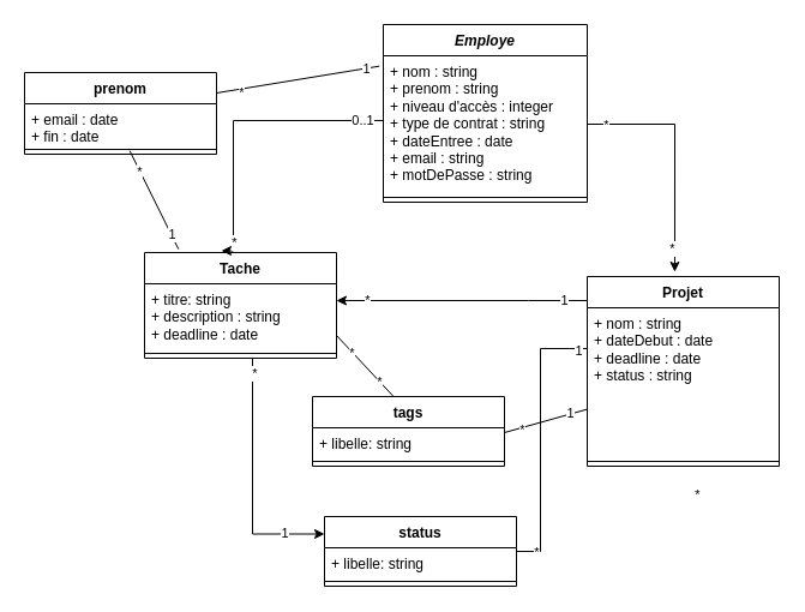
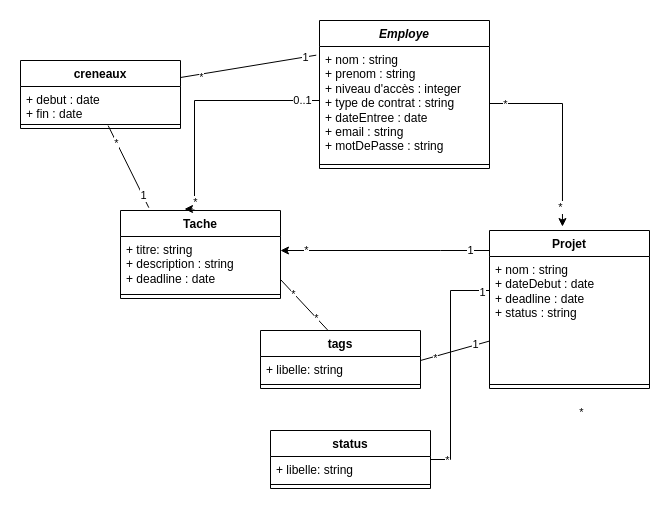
  <mxCell id="0" />
  <mxCell id="1" parent="0" />
  <mxCell id="2" value="&lt;i&gt;Employe&lt;/i&gt;" style="swimlane;fontStyle=1;align=center;verticalAlign=top;childLayout=stackLayout;horizontal=1;startSize=26;horizontalStack=0;resizeParent=1;resizeParentMax=0;resizeLast=0;collapsible=1;marginBottom=0;whiteSpace=wrap;html=1;" parent="1" vertex="1"><mxGeometry x="319" y="20" width="170" height="148" as="geometry"><mxRectangle x="360" y="350" width="120" height="30" as="alternateBounds" /></mxGeometry></mxCell>
  <mxCell id="3" value="+ nom : string&lt;div&gt;+ prenom :&amp;nbsp;&lt;span style=&quot;background-color: initial;&quot;&gt;string&lt;/span&gt;&lt;br&gt;&lt;/div&gt;&lt;div&gt;&lt;span style=&quot;background-color: initial;&quot;&gt;+ niveau d'accès : integer&lt;/span&gt;&lt;br&gt;&lt;/div&gt;&lt;div&gt;+ type de contrat :&amp;nbsp;&lt;span style=&quot;background-color: initial;&quot;&gt;string&lt;/span&gt;&lt;br&gt;&lt;/div&gt;&lt;div&gt;+ dateEntree : date&lt;br&gt;&lt;/div&gt;&lt;div&gt;+ email : string&lt;div&gt;+ motDePasse :&amp;nbsp;&lt;span style=&quot;background-color: initial;&quot;&gt;string&lt;/span&gt;&lt;/div&gt;&lt;/div&gt;" style="text;strokeColor=none;fillColor=none;align=left;verticalAlign=top;spacingLeft=4;spacingRight=4;overflow=hidden;rotatable=0;points=[[0,0.5],[1,0.5]];portConstraint=eastwest;whiteSpace=wrap;html=1;" parent="2" vertex="1"><mxGeometry y="26" width="170" height="114" as="geometry" /></mxCell>
  <mxCell id="4" value="" style="line;strokeWidth=1;fillColor=none;align=left;verticalAlign=middle;spacingTop=-1;spacingLeft=3;spacingRight=3;rotatable=0;labelPosition=right;points=[];portConstraint=eastwest;strokeColor=inherit;" parent="2" vertex="1"><mxGeometry y="140" width="170" height="8" as="geometry" /></mxCell>
  <mxCell id="5" style="edgeStyle=orthogonalEdgeStyle;rounded=0;orthogonalLoop=1;jettySize=auto;html=1;endArrow=none;" edge="1" parent="1" source="8" target="23"><mxGeometry relative="1" as="geometry"><Array as="points"><mxPoint x="450" y="290" /><mxPoint x="450" y="459" /></Array></mxGeometry></mxCell>
  <mxCell id="6" value="*" style="edgeLabel;html=1;align=center;verticalAlign=middle;resizable=0;points=[];" vertex="1" connectable="0" parent="5"><mxGeometry x="0.863" relative="1" as="geometry"><mxPoint as="offset" /></mxGeometry></mxCell>
  <mxCell id="7" value="1" style="edgeLabel;html=1;align=center;verticalAlign=middle;resizable=0;points=[];" vertex="1" connectable="0" parent="5"><mxGeometry x="-0.928" y="1" relative="1" as="geometry"><mxPoint as="offset" /></mxGeometry></mxCell>
  <mxCell id="8" value="Projet" style="swimlane;fontStyle=1;align=center;verticalAlign=top;childLayout=stackLayout;horizontal=1;startSize=26;horizontalStack=0;resizeParent=1;resizeParentMax=0;resizeLast=0;collapsible=1;marginBottom=0;whiteSpace=wrap;html=1;" parent="1" vertex="1"><mxGeometry x="489" y="230" width="160" height="158" as="geometry"><mxRectangle x="360" y="350" width="120" height="30" as="alternateBounds" /></mxGeometry></mxCell>
  <mxCell id="9" value="+ nom : string&lt;div&gt;+ dateDebut : date&lt;/div&gt;&lt;div&gt;+ deadline : date&lt;/div&gt;&lt;div&gt;&lt;span style=&quot;background-color: initial;&quot;&gt;+ status : string&lt;/span&gt;&lt;br&gt;&lt;/div&gt;" style="text;strokeColor=none;fillColor=none;align=left;verticalAlign=top;spacingLeft=4;spacingRight=4;overflow=hidden;rotatable=0;points=[[0,0.5],[1,0.5]];portConstraint=eastwest;whiteSpace=wrap;html=1;" parent="8" vertex="1"><mxGeometry y="26" width="160" height="124" as="geometry" /></mxCell>
  <mxCell id="10" value="" style="line;strokeWidth=1;fillColor=none;align=left;verticalAlign=middle;spacingTop=-1;spacingLeft=3;spacingRight=3;rotatable=0;labelPosition=right;points=[];portConstraint=eastwest;strokeColor=inherit;" parent="8" vertex="1"><mxGeometry y="150" width="160" height="8" as="geometry" /></mxCell>
- <mxCell id="11" style="edgeStyle=orthogonalEdgeStyle;rounded=0;orthogonalLoop=1;jettySize=auto;html=1;entryX=0;entryY=0.25;entryDx=0;entryDy=0;" edge="1" parent="1" source="14" target="23"><mxGeometry relative="1" as="geometry"><mxPoint x="220" y="410" as="targetPoint" /><Array as="points"><mxPoint x="210" y="445" /></Array></mxGeometry></mxCell>
- <mxCell id="12" value="*" style="edgeLabel;html=1;align=center;verticalAlign=middle;resizable=0;points=[];" vertex="1" connectable="0" parent="11"><mxGeometry x="-0.879" y="1" relative="1" as="geometry"><mxPoint as="offset" /></mxGeometry></mxCell>
- <mxCell id="13" value="1" style="edgeLabel;html=1;align=center;verticalAlign=middle;resizable=0;points=[];" vertex="1" connectable="0" parent="11"><mxGeometry x="0.4" y="-1" relative="1" as="geometry"><mxPoint x="27" as="offset" /></mxGeometry></mxCell>
  <mxCell id="14" value="Tache" style="swimlane;fontStyle=1;align=center;verticalAlign=top;childLayout=stackLayout;horizontal=1;startSize=26;horizontalStack=0;resizeParent=1;resizeParentMax=0;resizeLast=0;collapsible=1;marginBottom=0;whiteSpace=wrap;html=1;" parent="1" vertex="1"><mxGeometry x="120" y="210" width="160" height="88" as="geometry"><mxRectangle x="320" y="190" width="90" height="30" as="alternateBounds" /></mxGeometry></mxCell>
  <mxCell id="15" value="+ titre: string&lt;div&gt;+ description :&amp;nbsp;&lt;span style=&quot;background-color: initial;&quot;&gt;string&lt;/span&gt;&lt;/div&gt;&lt;div&gt;+ deadline : date&lt;/div&gt;" style="text;strokeColor=none;fillColor=none;align=left;verticalAlign=top;spacingLeft=4;spacingRight=4;overflow=hidden;rotatable=0;points=[[0,0.5],[1,0.5]];portConstraint=eastwest;whiteSpace=wrap;html=1;" parent="14" vertex="1"><mxGeometry y="26" width="160" height="54" as="geometry" /></mxCell>
  <mxCell id="16" value="" style="line;strokeWidth=1;fillColor=none;align=left;verticalAlign=middle;spacingTop=-1;spacingLeft=3;spacingRight=3;rotatable=0;labelPosition=right;points=[];portConstraint=eastwest;strokeColor=inherit;" parent="14" vertex="1"><mxGeometry y="80" width="160" height="8" as="geometry" /></mxCell>
  <mxCell id="17" style="edgeStyle=orthogonalEdgeStyle;rounded=0;orthogonalLoop=1;jettySize=auto;html=1;entryX=0.456;entryY=-0.025;entryDx=0;entryDy=0;entryPerimeter=0;" edge="1" parent="1" source="3" target="8"><mxGeometry relative="1" as="geometry" /></mxCell>
  <mxCell id="18" value="*" style="edgeLabel;html=1;align=center;verticalAlign=middle;resizable=0;points=[];" vertex="1" connectable="0" parent="17"><mxGeometry x="-0.85" relative="1" as="geometry"><mxPoint as="offset" /></mxGeometry></mxCell>
  <mxCell id="19" value="*" style="edgeLabel;html=1;align=center;verticalAlign=middle;resizable=0;points=[];" vertex="1" connectable="0" parent="17"><mxGeometry x="0.806" y="-2" relative="1" as="geometry"><mxPoint as="offset" /></mxGeometry></mxCell>
  <mxCell id="20" style="edgeStyle=orthogonalEdgeStyle;rounded=0;orthogonalLoop=1;jettySize=auto;html=1;entryX=0.4;entryY=-0.017;entryDx=0;entryDy=0;entryPerimeter=0;" edge="1" parent="1" source="3" target="14"><mxGeometry relative="1" as="geometry"><Array as="points"><mxPoint x="194" y="100" /></Array></mxGeometry></mxCell>
  <mxCell id="21" value="0..1" style="edgeLabel;html=1;align=center;verticalAlign=middle;resizable=0;points=[];" vertex="1" connectable="0" parent="20"><mxGeometry x="-0.85" y="-1" relative="1" as="geometry"><mxPoint as="offset" /></mxGeometry></mxCell>
  <mxCell id="22" value="*" style="edgeLabel;html=1;align=center;verticalAlign=middle;resizable=0;points=[];" vertex="1" connectable="0" parent="20"><mxGeometry x="0.855" relative="1" as="geometry"><mxPoint as="offset" /></mxGeometry></mxCell>
  <mxCell id="23" value="status" style="swimlane;fontStyle=1;align=center;verticalAlign=top;childLayout=stackLayout;horizontal=1;startSize=26;horizontalStack=0;resizeParent=1;resizeParentMax=0;resizeLast=0;collapsible=1;marginBottom=0;whiteSpace=wrap;html=1;" vertex="1" parent="1"><mxGeometry x="270" y="430" width="160" height="58" as="geometry"><mxRectangle x="320" y="190" width="90" height="30" as="alternateBounds" /></mxGeometry></mxCell>
  <mxCell id="24" value="+ libelle: string" style="text;strokeColor=none;fillColor=none;align=left;verticalAlign=top;spacingLeft=4;spacingRight=4;overflow=hidden;rotatable=0;points=[[0,0.5],[1,0.5]];portConstraint=eastwest;whiteSpace=wrap;html=1;" vertex="1" parent="23"><mxGeometry y="26" width="160" height="24" as="geometry" /></mxCell>
  <mxCell id="25" value="" style="line;strokeWidth=1;fillColor=none;align=left;verticalAlign=middle;spacingTop=-1;spacingLeft=3;spacingRight=3;rotatable=0;labelPosition=right;points=[];portConstraint=eastwest;strokeColor=inherit;" vertex="1" parent="23"><mxGeometry y="50" width="160" height="8" as="geometry" /></mxCell>
  <mxCell id="26" style="edgeStyle=orthogonalEdgeStyle;rounded=0;orthogonalLoop=1;jettySize=auto;html=1;" edge="1" parent="1"><mxGeometry relative="1" as="geometry"><mxPoint x="488.97" y="250" as="sourcePoint" /><mxPoint x="279.97" y="250" as="targetPoint" /><Array as="points"><mxPoint x="440" y="250" /><mxPoint x="440" y="250" /></Array></mxGeometry></mxCell>
  <mxCell id="27" value="1" style="edgeLabel;html=1;align=center;verticalAlign=middle;resizable=0;points=[];" vertex="1" connectable="0" parent="26"><mxGeometry x="-0.816" y="-1" relative="1" as="geometry"><mxPoint as="offset" /></mxGeometry></mxCell>
  <mxCell id="28" value="*" style="edgeLabel;html=1;align=center;verticalAlign=middle;resizable=0;points=[];" vertex="1" connectable="0" parent="26"><mxGeometry x="0.754" y="-1" relative="1" as="geometry"><mxPoint as="offset" /></mxGeometry></mxCell>
  <mxCell id="29" value="*" style="edgeLabel;html=1;align=center;verticalAlign=middle;resizable=0;points=[];" vertex="1" connectable="0" parent="1"><mxGeometry x="580" y="411" as="geometry" /></mxCell>
  <mxCell id="30" value="tags" style="swimlane;fontStyle=1;align=center;verticalAlign=top;childLayout=stackLayout;horizontal=1;startSize=26;horizontalStack=0;resizeParent=1;resizeParentMax=0;resizeLast=0;collapsible=1;marginBottom=0;whiteSpace=wrap;html=1;" vertex="1" parent="1"><mxGeometry x="260" y="330" width="160" height="58" as="geometry"><mxRectangle x="320" y="190" width="90" height="30" as="alternateBounds" /></mxGeometry></mxCell>
  <mxCell id="31" value="+ libelle: string" style="text;strokeColor=none;fillColor=none;align=left;verticalAlign=top;spacingLeft=4;spacingRight=4;overflow=hidden;rotatable=0;points=[[0,0.5],[1,0.5]];portConstraint=eastwest;whiteSpace=wrap;html=1;" vertex="1" parent="30"><mxGeometry y="26" width="160" height="24" as="geometry" /></mxCell>
  <mxCell id="32" value="" style="line;strokeWidth=1;fillColor=none;align=left;verticalAlign=middle;spacingTop=-1;spacingLeft=3;spacingRight=3;rotatable=0;labelPosition=right;points=[];portConstraint=eastwest;strokeColor=inherit;" vertex="1" parent="30"><mxGeometry y="50" width="160" height="8" as="geometry" /></mxCell>
  <mxCell id="33" value="" style="endArrow=none;html=1;rounded=0;" edge="1" parent="1" target="9"><mxGeometry width="50" height="50" relative="1" as="geometry"><mxPoint x="420" y="360" as="sourcePoint" /><mxPoint x="470" y="310" as="targetPoint" /></mxGeometry></mxCell>
  <mxCell id="34" value="*" style="edgeLabel;html=1;align=center;verticalAlign=middle;resizable=0;points=[];" vertex="1" connectable="0" parent="33"><mxGeometry x="-0.582" y="-2" relative="1" as="geometry"><mxPoint as="offset" /></mxGeometry></mxCell>
  <mxCell id="35" value="1" style="edgeLabel;html=1;align=center;verticalAlign=middle;resizable=0;points=[];" vertex="1" connectable="0" parent="33"><mxGeometry x="0.606" y="1" relative="1" as="geometry"><mxPoint x="-1" as="offset" /></mxGeometry></mxCell>
- <mxCell id="36" value="prenom" style="swimlane;fontStyle=1;align=center;verticalAlign=top;childLayout=stackLayout;horizontal=1;startSize=26;horizontalStack=0;resizeParent=1;resizeParentMax=0;resizeLast=0;collapsible=1;marginBottom=0;whiteSpace=wrap;html=1;" vertex="1" parent="1"><mxGeometry x="20" y="60" width="160" height="68" as="geometry"><mxRectangle x="320" y="190" width="90" height="30" as="alternateBounds" /></mxGeometry></mxCell>
- <mxCell id="37" value="+ email : date&lt;div&gt;+ fin : date&lt;/div&gt;" style="text;strokeColor=none;fillColor=none;align=left;verticalAlign=top;spacingLeft=4;spacingRight=4;overflow=hidden;rotatable=0;points=[[0,0.5],[1,0.5]];portConstraint=eastwest;whiteSpace=wrap;html=1;" vertex="1" parent="36"><mxGeometry y="26" width="160" height="34" as="geometry" /></mxCell>
+ <mxCell id="36" value="creneaux" style="swimlane;fontStyle=1;align=center;verticalAlign=top;childLayout=stackLayout;horizontal=1;startSize=26;horizontalStack=0;resizeParent=1;resizeParentMax=0;resizeLast=0;collapsible=1;marginBottom=0;whiteSpace=wrap;html=1;" vertex="1" parent="1"><mxGeometry x="20" y="60" width="160" height="68" as="geometry"><mxRectangle x="320" y="190" width="90" height="30" as="alternateBounds" /></mxGeometry></mxCell>
+ <mxCell id="37" value="+ debut : date&lt;div&gt;+ fin : date&lt;/div&gt;" style="text;strokeColor=none;fillColor=none;align=left;verticalAlign=top;spacingLeft=4;spacingRight=4;overflow=hidden;rotatable=0;points=[[0,0.5],[1,0.5]];portConstraint=eastwest;whiteSpace=wrap;html=1;" vertex="1" parent="36"><mxGeometry y="26" width="160" height="34" as="geometry" /></mxCell>
  <mxCell id="38" value="" style="line;strokeWidth=1;fillColor=none;align=left;verticalAlign=middle;spacingTop=-1;spacingLeft=3;spacingRight=3;rotatable=0;labelPosition=right;points=[];portConstraint=eastwest;strokeColor=inherit;" vertex="1" parent="36"><mxGeometry y="60" width="160" height="8" as="geometry" /></mxCell>
  <mxCell id="39" value="" style="endArrow=none;html=1;rounded=0;entryX=0.419;entryY=-0.01;entryDx=0;entryDy=0;entryPerimeter=0;" edge="1" parent="1" target="30"><mxGeometry width="50" height="50" relative="1" as="geometry"><mxPoint x="280" y="279" as="sourcePoint" /><mxPoint x="349" y="260" as="targetPoint" /></mxGeometry></mxCell>
  <mxCell id="40" value="*" style="edgeLabel;html=1;align=center;verticalAlign=middle;resizable=0;points=[];" vertex="1" connectable="0" parent="39"><mxGeometry x="0.518" relative="1" as="geometry"><mxPoint as="offset" /></mxGeometry></mxCell>
  <mxCell id="41" value="*" style="edgeLabel;html=1;align=center;verticalAlign=middle;resizable=0;points=[];" vertex="1" connectable="0" parent="39"><mxGeometry x="-0.438" y="-1" relative="1" as="geometry"><mxPoint as="offset" /></mxGeometry></mxCell>
  <mxCell id="42" value="" style="endArrow=none;html=1;rounded=0;entryX=-0.019;entryY=0.076;entryDx=0;entryDy=0;entryPerimeter=0;exitX=1;exitY=0.25;exitDx=0;exitDy=0;" edge="1" parent="1" source="36" target="3"><mxGeometry width="50" height="50" relative="1" as="geometry"><mxPoint x="220" y="80" as="sourcePoint" /><mxPoint x="270" y="30" as="targetPoint" /></mxGeometry></mxCell>
  <mxCell id="43" value="1" style="edgeLabel;html=1;align=center;verticalAlign=middle;resizable=0;points=[];" vertex="1" connectable="0" parent="42"><mxGeometry x="0.83" relative="1" as="geometry"><mxPoint as="offset" /></mxGeometry></mxCell>
  <mxCell id="44" value="*" style="edgeLabel;html=1;align=center;verticalAlign=middle;resizable=0;points=[];" vertex="1" connectable="0" parent="42"><mxGeometry x="-0.712" y="-3" relative="1" as="geometry"><mxPoint as="offset" /></mxGeometry></mxCell>
  <mxCell id="45" value="" style="endArrow=none;html=1;rounded=0;exitX=0.177;exitY=-0.032;exitDx=0;exitDy=0;exitPerimeter=0;entryX=0.548;entryY=0.644;entryDx=0;entryDy=0;entryPerimeter=0;" edge="1" parent="1" source="14" target="38"><mxGeometry width="50" height="50" relative="1" as="geometry"><mxPoint x="32" y="150" as="sourcePoint" /><mxPoint x="120" y="130" as="targetPoint" /></mxGeometry></mxCell>
  <mxCell id="46" value="1" style="edgeLabel;html=1;align=center;verticalAlign=middle;resizable=0;points=[];" vertex="1" connectable="0" parent="45"><mxGeometry x="-0.689" relative="1" as="geometry"><mxPoint as="offset" /></mxGeometry></mxCell>
  <mxCell id="47" value="*" style="edgeLabel;html=1;align=center;verticalAlign=middle;resizable=0;points=[];" vertex="1" connectable="0" parent="45"><mxGeometry x="0.596" y="1" relative="1" as="geometry"><mxPoint as="offset" /></mxGeometry></mxCell>
